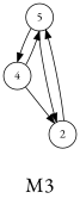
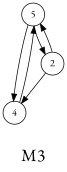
  digraph {
    fontname="EB Garamond"
    fontsize=24
    label="\nM3\n"
    splines=false
    node [fontname="EB Garamond" shape=ellipse]
    edge [fontname="EB Garamond"]
    n1 [height=0.3 label=5 width=0.3]
    n2 [height=0.3 label=4 width=0.3]
    2 [height=0.3 width=0.3]
    n1 -> n2
    n1 -> 2
    n2 -> n1
-   n2 -> 2
+   2 -> n2
    2 -> n1
  }
